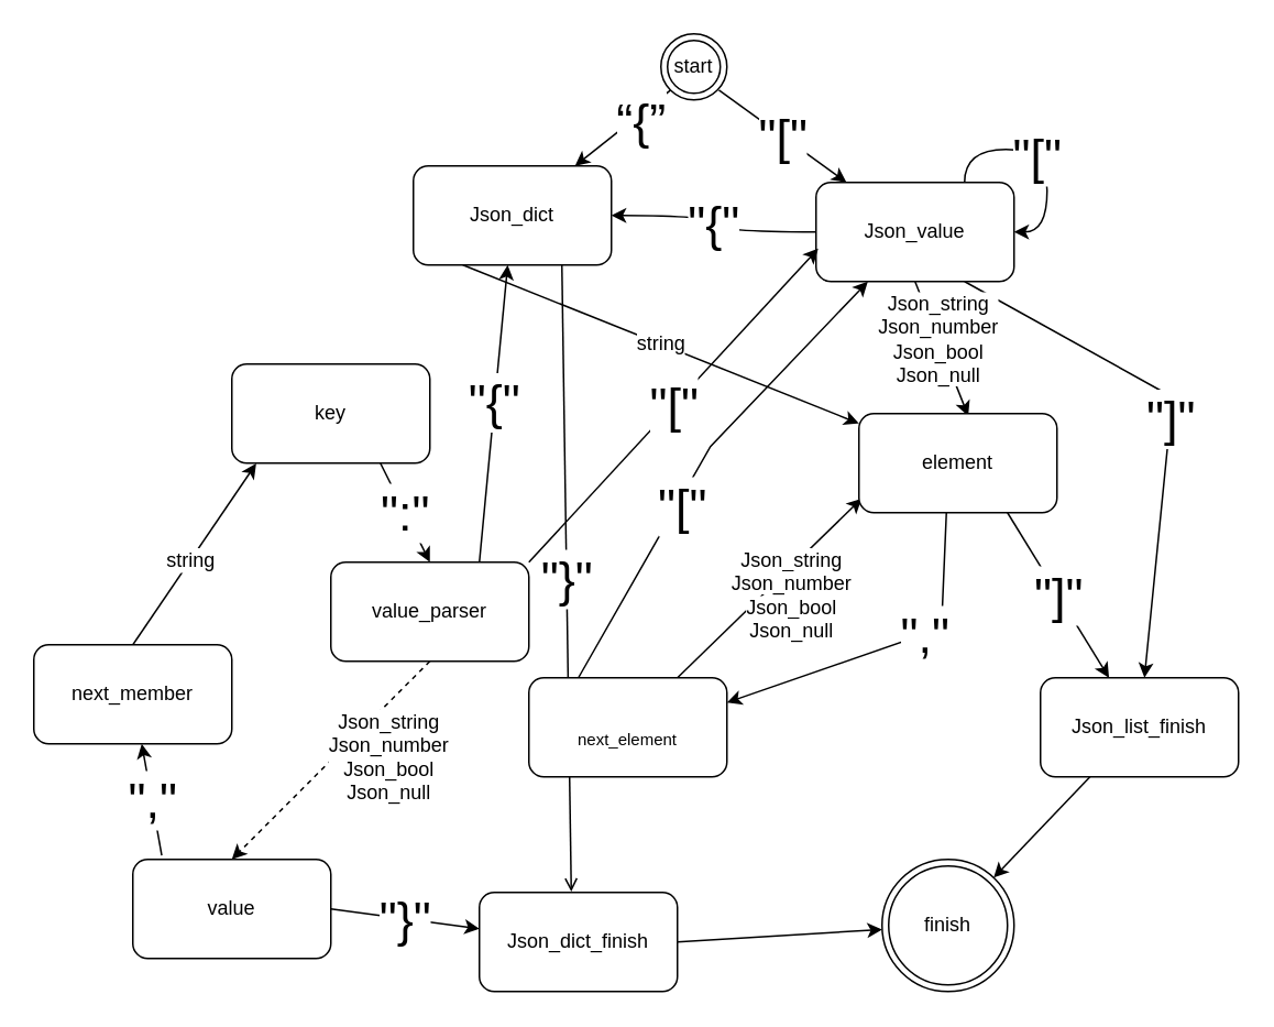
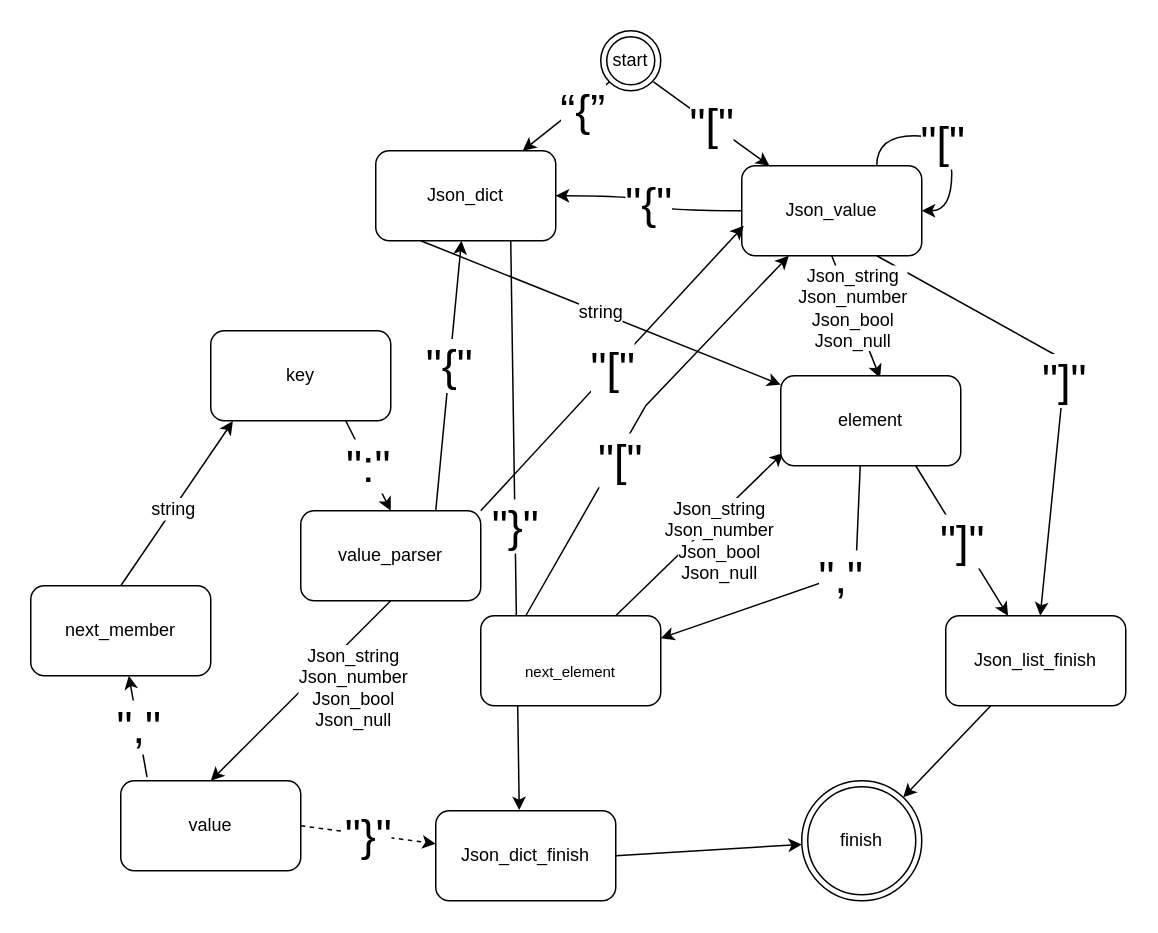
  <mxCell id="0" />
  <mxCell id="1" parent="0" />
  <mxCell id="2" value="&quot;[&quot;" style="edgeStyle=none;rounded=0;orthogonalLoop=1;jettySize=auto;html=1;exitX=1;exitY=1;exitDx=0;exitDy=0;jumpSize=14;jumpStyle=none;horizontal=1;fontStyle=0;fontSize=30;" edge="1" parent="1" target="13"><mxGeometry relative="1" as="geometry"><mxPoint x="435.142" y="54.142" as="sourcePoint" /><mxPoint x="511" y="100" as="targetPoint" /></mxGeometry></mxCell>
  <mxCell id="3" style="edgeStyle=none;rounded=0;orthogonalLoop=1;jettySize=auto;html=1;exitX=0;exitY=1;exitDx=0;exitDy=0;fontSize=16;" edge="1" parent="1" source="5" target="8"><mxGeometry relative="1" as="geometry" /></mxCell>
  <mxCell id="4" value="“{”" style="edgeLabel;html=1;align=center;verticalAlign=middle;resizable=0;points=[];fontSize=30;" vertex="1" connectable="0" parent="3"><mxGeometry x="-0.289" y="3" relative="1" as="geometry"><mxPoint as="offset" /></mxGeometry></mxCell>
  <mxCell id="5" value="start" style="ellipse;shape=doubleEllipse;whiteSpace=wrap;html=1;aspect=fixed;" vertex="1" parent="1"><mxGeometry x="400" y="20" width="40" height="40" as="geometry" /></mxCell>
  <mxCell id="6" value="string" style="edgeStyle=none;rounded=0;jumpStyle=none;jumpSize=14;orthogonalLoop=1;jettySize=auto;html=1;exitX=0.25;exitY=1;exitDx=0;exitDy=0;fontSize=12;strokeWidth=1;" edge="1" parent="1" source="8" target="38"><mxGeometry relative="1" as="geometry" /></mxCell>
- <mxCell id="7" value="&quot;}&quot;" style="edgeStyle=none;rounded=0;jumpStyle=none;jumpSize=14;orthogonalLoop=1;jettySize=auto;html=1;exitX=0.75;exitY=1;exitDx=0;exitDy=0;entryX=0.464;entryY=-0.007;entryDx=0;entryDy=0;entryPerimeter=0;fontSize=30;strokeWidth=1;endArrow=open;" edge="1" parent="1" source="8" target="29"><mxGeometry relative="1" as="geometry" /></mxCell>
+ <mxCell id="7" value="&quot;}&quot;" style="edgeStyle=none;rounded=0;jumpStyle=none;jumpSize=14;orthogonalLoop=1;jettySize=auto;html=1;exitX=0.75;exitY=1;exitDx=0;exitDy=0;entryX=0.464;entryY=-0.007;entryDx=0;entryDy=0;entryPerimeter=0;fontSize=30;strokeWidth=1;" edge="1" parent="1" source="8" target="29"><mxGeometry relative="1" as="geometry" /></mxCell>
  <mxCell id="8" value="Json_dict" style="rounded=1;whiteSpace=wrap;html=1;" vertex="1" parent="1"><mxGeometry x="250" y="100" width="120" height="60" as="geometry" /></mxCell>
  <mxCell id="9" value="&quot;{&quot;" style="edgeStyle=orthogonalEdgeStyle;curved=1;rounded=0;jumpStyle=none;jumpSize=14;orthogonalLoop=1;jettySize=auto;html=1;exitX=0;exitY=0.5;exitDx=0;exitDy=0;entryX=1;entryY=0.5;entryDx=0;entryDy=0;fontSize=30;strokeWidth=1;" edge="1" parent="1" source="13" target="8"><mxGeometry relative="1" as="geometry" /></mxCell>
  <mxCell id="10" value="&quot;]&quot;" style="edgeStyle=none;rounded=0;jumpStyle=none;jumpSize=14;orthogonalLoop=1;jettySize=auto;html=1;exitX=0.75;exitY=1;exitDx=0;exitDy=0;fontSize=30;strokeWidth=1;" edge="1" parent="1" source="13" target="40"><mxGeometry relative="1" as="geometry"><Array as="points"><mxPoint x="710" y="240" /></Array></mxGeometry></mxCell>
  <mxCell id="11" style="edgeStyle=none;rounded=0;jumpStyle=none;jumpSize=14;orthogonalLoop=1;jettySize=auto;html=1;exitX=0.5;exitY=1;exitDx=0;exitDy=0;entryX=0.552;entryY=0.025;entryDx=0;entryDy=0;entryPerimeter=0;fontSize=12;strokeWidth=1;" edge="1" parent="1" source="13" target="38"><mxGeometry relative="1" as="geometry" /></mxCell>
  <mxCell id="12" value="Json_string&lt;br&gt;Json_number&lt;br&gt;Json_bool&lt;br&gt;Json_null" style="edgeLabel;html=1;align=center;verticalAlign=middle;resizable=0;points=[];fontSize=12;" vertex="1" connectable="0" parent="11"><mxGeometry x="-0.165" relative="1" as="geometry"><mxPoint as="offset" /></mxGeometry></mxCell>
  <mxCell id="13" value="Json_value" style="rounded=1;whiteSpace=wrap;html=1;" vertex="1" parent="1"><mxGeometry x="494" y="110" width="120" height="60" as="geometry" /></mxCell>
  <mxCell id="14" value="&quot;:&quot;" style="edgeStyle=none;rounded=0;jumpStyle=none;jumpSize=14;orthogonalLoop=1;jettySize=auto;html=1;exitX=0.75;exitY=1;exitDx=0;exitDy=0;entryX=0.5;entryY=0;entryDx=0;entryDy=0;fontSize=30;strokeWidth=1;" edge="1" parent="1" source="15" target="21"><mxGeometry relative="1" as="geometry" /></mxCell>
  <mxCell id="15" value="key" style="rounded=1;whiteSpace=wrap;html=1;fontSize=12;align=center;" vertex="1" parent="1"><mxGeometry x="140" y="220" width="120" height="60" as="geometry" /></mxCell>
  <mxCell id="16" style="edgeStyle=none;rounded=0;jumpStyle=none;jumpSize=14;orthogonalLoop=1;jettySize=auto;html=1;exitX=0.75;exitY=0;exitDx=0;exitDy=0;fontSize=30;strokeWidth=1;" edge="1" parent="1" source="21" target="8"><mxGeometry relative="1" as="geometry" /></mxCell>
  <mxCell id="17" value="&quot;{&quot;" style="edgeLabel;html=1;align=center;verticalAlign=middle;resizable=0;points=[];fontSize=30;" vertex="1" connectable="0" parent="16"><mxGeometry x="0.086" y="1" relative="1" as="geometry"><mxPoint as="offset" /></mxGeometry></mxCell>
- <mxCell id="18" style="edgeStyle=none;rounded=0;jumpStyle=none;jumpSize=14;orthogonalLoop=1;jettySize=auto;html=1;exitX=0.5;exitY=1;exitDx=0;exitDy=0;entryX=0.5;entryY=0;entryDx=0;entryDy=0;fontSize=12;strokeWidth=1;dashed=1;" edge="1" parent="1" source="21" target="24"><mxGeometry relative="1" as="geometry" /></mxCell>
+ <mxCell id="18" style="edgeStyle=none;rounded=0;jumpStyle=none;jumpSize=14;orthogonalLoop=1;jettySize=auto;html=1;exitX=0.5;exitY=1;exitDx=0;exitDy=0;entryX=0.5;entryY=0;entryDx=0;entryDy=0;fontSize=12;strokeWidth=1;" edge="1" parent="1" source="21" target="24"><mxGeometry relative="1" as="geometry" /></mxCell>
  <mxCell id="19" value="Json_string&lt;br&gt;Json_number&lt;br&gt;Json_bool&lt;br&gt;Json_null" style="edgeLabel;html=1;align=center;verticalAlign=middle;resizable=0;points=[];fontSize=12;" vertex="1" connectable="0" parent="18"><mxGeometry x="-0.564" y="-1" relative="1" as="geometry"><mxPoint x="1" y="32" as="offset" /></mxGeometry></mxCell>
  <mxCell id="20" value="&quot;[&quot;" style="edgeStyle=none;rounded=0;jumpStyle=none;jumpSize=14;orthogonalLoop=1;jettySize=auto;html=1;exitX=1;exitY=0;exitDx=0;exitDy=0;entryX=0.011;entryY=0.668;entryDx=0;entryDy=0;entryPerimeter=0;fontSize=30;strokeWidth=1;" edge="1" parent="1" source="21" target="13"><mxGeometry relative="1" as="geometry" /></mxCell>
  <mxCell id="21" value="value_parser" style="rounded=1;whiteSpace=wrap;html=1;fontSize=12;align=center;" vertex="1" parent="1"><mxGeometry x="200" y="340" width="120" height="60" as="geometry" /></mxCell>
  <mxCell id="22" value="&quot;,&quot;" style="edgeStyle=none;rounded=0;jumpStyle=none;jumpSize=14;orthogonalLoop=1;jettySize=auto;html=1;fontSize=30;strokeWidth=1;exitX=0.146;exitY=-0.041;exitDx=0;exitDy=0;exitPerimeter=0;" edge="1" parent="1" source="24" target="27"><mxGeometry relative="1" as="geometry"><mxPoint x="130" y="530" as="sourcePoint" /><mxPoint x="170" y="650" as="targetPoint" /></mxGeometry></mxCell>
- <mxCell id="23" value="&quot;}&quot;" style="edgeStyle=none;rounded=0;jumpStyle=none;jumpSize=14;orthogonalLoop=1;jettySize=auto;html=1;exitX=1;exitY=0.5;exitDx=0;exitDy=0;fontSize=30;strokeWidth=1;" edge="1" parent="1" source="24" target="29"><mxGeometry relative="1" as="geometry" /></mxCell>
+ <mxCell id="23" value="&quot;}&quot;" style="edgeStyle=none;rounded=0;jumpStyle=none;jumpSize=14;orthogonalLoop=1;jettySize=auto;html=1;exitX=1;exitY=0.5;exitDx=0;exitDy=0;fontSize=30;strokeWidth=1;dashed=1;" edge="1" parent="1" source="24" target="29"><mxGeometry relative="1" as="geometry" /></mxCell>
  <mxCell id="24" value="value" style="rounded=1;whiteSpace=wrap;html=1;fontSize=12;align=center;" vertex="1" parent="1"><mxGeometry x="80" y="520" width="120" height="60" as="geometry" /></mxCell>
  <mxCell id="25" style="edgeStyle=none;rounded=0;jumpStyle=none;jumpSize=14;orthogonalLoop=1;jettySize=auto;html=1;exitX=0.5;exitY=0;exitDx=0;exitDy=0;entryX=0.123;entryY=1.004;entryDx=0;entryDy=0;entryPerimeter=0;fontSize=12;strokeWidth=1;" edge="1" parent="1" source="27" target="15"><mxGeometry relative="1" as="geometry" /></mxCell>
  <mxCell id="26" value="string" style="edgeLabel;html=1;align=center;verticalAlign=middle;resizable=0;points=[];fontSize=12;" vertex="1" connectable="0" parent="25"><mxGeometry x="-0.062" y="1" relative="1" as="geometry"><mxPoint as="offset" /></mxGeometry></mxCell>
  <mxCell id="27" value="next_member" style="rounded=1;whiteSpace=wrap;html=1;fontSize=12;align=center;" vertex="1" parent="1"><mxGeometry x="20" y="390" width="120" height="60" as="geometry" /></mxCell>
  <mxCell id="28" style="edgeStyle=none;rounded=0;jumpStyle=none;jumpSize=14;orthogonalLoop=1;jettySize=auto;html=1;exitX=1;exitY=0.5;exitDx=0;exitDy=0;fontSize=12;strokeWidth=1;" edge="1" parent="1" source="29" target="42"><mxGeometry relative="1" as="geometry" /></mxCell>
  <mxCell id="29" value="Json_dict_finish" style="rounded=1;whiteSpace=wrap;html=1;fontSize=12;align=center;" vertex="1" parent="1"><mxGeometry x="290" y="540" width="120" height="60" as="geometry" /></mxCell>
  <mxCell id="30" style="edgeStyle=none;rounded=0;jumpStyle=none;jumpSize=14;orthogonalLoop=1;jettySize=auto;html=1;exitX=0.25;exitY=0;exitDx=0;exitDy=0;fontSize=30;strokeWidth=1;" edge="1" parent="1" source="33" target="13"><mxGeometry relative="1" as="geometry"><Array as="points"><mxPoint x="430" y="270" /></Array></mxGeometry></mxCell>
  <mxCell id="31" value="&quot;[&quot;" style="edgeLabel;html=1;align=center;verticalAlign=middle;resizable=0;points=[];fontSize=30;" vertex="1" connectable="0" parent="30"><mxGeometry x="-0.185" y="-2" relative="1" as="geometry"><mxPoint as="offset" /></mxGeometry></mxCell>
  <mxCell id="32" style="edgeStyle=none;rounded=0;jumpStyle=none;jumpSize=14;orthogonalLoop=1;jettySize=auto;html=1;exitX=0.75;exitY=0;exitDx=0;exitDy=0;fontSize=30;strokeWidth=1;entryX=0.014;entryY=0.857;entryDx=0;entryDy=0;entryPerimeter=0;" edge="1" parent="1" source="33" target="38"><mxGeometry relative="1" as="geometry" /></mxCell>
  <mxCell id="33" value="&lt;font size=&quot;1&quot;&gt;next_element&lt;/font&gt;" style="rounded=1;whiteSpace=wrap;html=1;fontSize=30;align=center;" vertex="1" parent="1"><mxGeometry x="320" y="410" width="120" height="60" as="geometry" /></mxCell>
  <mxCell id="34" style="edgeStyle=orthogonalEdgeStyle;curved=1;rounded=0;jumpStyle=none;jumpSize=14;orthogonalLoop=1;jettySize=auto;html=1;exitX=0.75;exitY=0;exitDx=0;exitDy=0;entryX=1;entryY=0.5;entryDx=0;entryDy=0;fontSize=30;strokeWidth=1;" edge="1" parent="1" source="13" target="13"><mxGeometry relative="1" as="geometry" /></mxCell>
  <mxCell id="35" value="&quot;[&quot;" style="edgeLabel;html=1;align=center;verticalAlign=middle;resizable=0;points=[];fontSize=30;" vertex="1" connectable="0" parent="34"><mxGeometry x="-0.107" y="-3" relative="1" as="geometry"><mxPoint as="offset" /></mxGeometry></mxCell>
  <mxCell id="36" value="&quot;,&quot;" style="edgeStyle=none;rounded=0;jumpStyle=none;jumpSize=14;orthogonalLoop=1;jettySize=auto;html=1;exitX=0.442;exitY=0.981;exitDx=0;exitDy=0;entryX=1;entryY=0.25;entryDx=0;entryDy=0;fontSize=30;strokeWidth=1;exitPerimeter=0;" edge="1" parent="1" source="38" target="33"><mxGeometry x="-0.213" relative="1" as="geometry"><Array as="points"><mxPoint x="570" y="380" /></Array><mxPoint as="offset" /></mxGeometry></mxCell>
  <mxCell id="37" value="&quot;]&quot;" style="edgeStyle=none;rounded=0;jumpStyle=none;jumpSize=14;orthogonalLoop=1;jettySize=auto;html=1;exitX=0.75;exitY=1;exitDx=0;exitDy=0;fontSize=30;strokeWidth=1;" edge="1" parent="1" source="38" target="40"><mxGeometry relative="1" as="geometry" /></mxCell>
  <mxCell id="38" value="element" style="rounded=1;whiteSpace=wrap;html=1;fontSize=12;align=center;" vertex="1" parent="1"><mxGeometry x="520" y="250" width="120" height="60" as="geometry" /></mxCell>
  <mxCell id="39" style="edgeStyle=none;rounded=0;jumpStyle=none;jumpSize=14;orthogonalLoop=1;jettySize=auto;html=1;exitX=0.25;exitY=1;exitDx=0;exitDy=0;fontSize=12;strokeWidth=1;" edge="1" parent="1" source="40" target="42"><mxGeometry relative="1" as="geometry" /></mxCell>
  <mxCell id="40" value="&lt;font style=&quot;font-size: 12px&quot;&gt;Json_list_finish&lt;/font&gt;" style="rounded=1;whiteSpace=wrap;html=1;fontSize=12;align=center;" vertex="1" parent="1"><mxGeometry x="630" y="410" width="120" height="60" as="geometry" /></mxCell>
  <mxCell id="41" value="&lt;span style=&quot;background-color: rgb(255 , 255 , 255)&quot;&gt;Json_string&lt;/span&gt;&lt;br&gt;&lt;span style=&quot;background-color: rgb(255 , 255 , 255)&quot;&gt;Json_number&lt;/span&gt;&lt;br&gt;&lt;span style=&quot;background-color: rgb(255 , 255 , 255)&quot;&gt;Json_bool&lt;/span&gt;&lt;br&gt;&lt;span style=&quot;background-color: rgb(255 , 255 , 255)&quot;&gt;Json_null&lt;/span&gt;" style="text;html=1;align=center;verticalAlign=middle;resizable=0;points=[];autosize=1;strokeColor=none;fillColor=none;fontSize=12;" vertex="1" parent="1"><mxGeometry x="434" y="330" width="90" height="60" as="geometry" /></mxCell>
  <mxCell id="42" value="finish" style="ellipse;shape=doubleEllipse;whiteSpace=wrap;html=1;aspect=fixed;fontSize=12;align=center;" vertex="1" parent="1"><mxGeometry x="534" y="520" width="80" height="80" as="geometry" /></mxCell>
